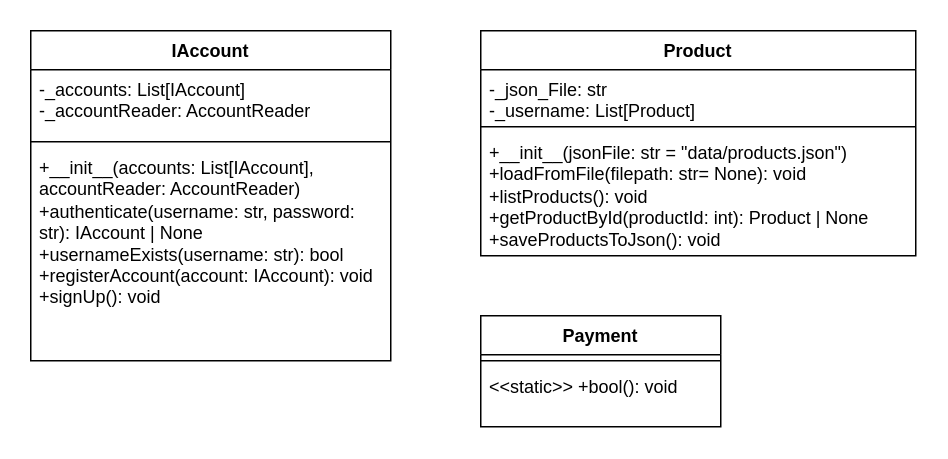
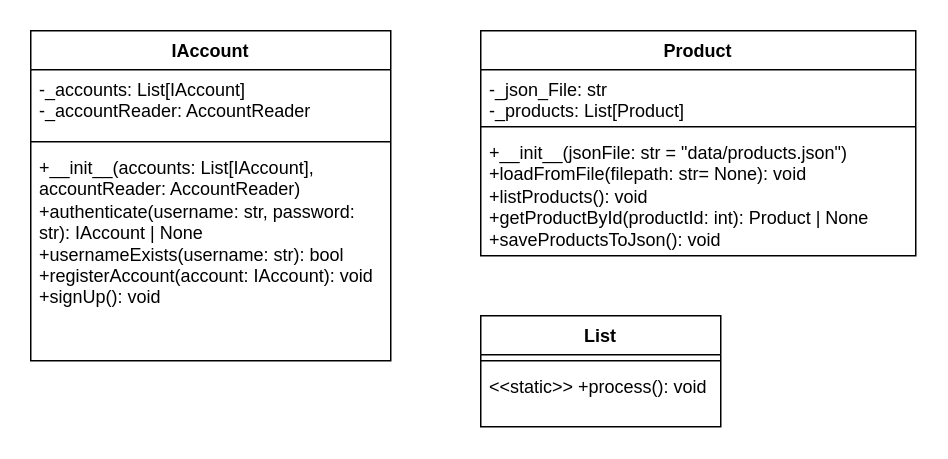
  <mxCell id="0" />
  <mxCell id="1" parent="0" />
  <mxCell id="2" value="IAccount" style="swimlane;fontStyle=1;align=center;verticalAlign=top;childLayout=stackLayout;horizontal=1;startSize=26;horizontalStack=0;resizeParent=1;resizeParentMax=0;resizeLast=0;collapsible=1;marginBottom=0;whiteSpace=wrap;html=1;" vertex="1" parent="1"><mxGeometry x="20" y="20" width="240" height="220" as="geometry" /></mxCell>
  <mxCell id="3" value="&lt;div&gt;-_accounts: List[IAccount]&lt;/div&gt;&lt;div&gt;-_accountReader: AccountReader&lt;/div&gt;&lt;div&gt;&lt;br&gt;&lt;/div&gt;" style="text;strokeColor=none;fillColor=none;align=left;verticalAlign=top;spacingLeft=4;spacingRight=4;overflow=hidden;rotatable=0;points=[[0,0.5],[1,0.5]];portConstraint=eastwest;whiteSpace=wrap;html=1;" vertex="1" parent="2"><mxGeometry y="26" width="240" height="44" as="geometry" /></mxCell>
  <mxCell id="4" value="" style="line;strokeWidth=1;fillColor=none;align=left;verticalAlign=middle;spacingTop=-1;spacingLeft=3;spacingRight=3;rotatable=0;labelPosition=right;points=[];portConstraint=eastwest;strokeColor=inherit;" vertex="1" parent="2"><mxGeometry y="70" width="240" height="8" as="geometry" /></mxCell>
  <mxCell id="5" value="&lt;div&gt;+__init__(accounts: List[IAccount], accountReader: AccountReader)&lt;/div&gt;&lt;div&gt;+authenticate(username: str, password: str): IAccount | None&lt;/div&gt;&lt;div&gt;+usernameExists(username: str): bool&lt;/div&gt;&lt;div&gt;+registerAccount(account: IAccount): void&lt;/div&gt;&lt;div&gt;+signUp(): void&lt;/div&gt;" style="text;strokeColor=none;fillColor=none;align=left;verticalAlign=top;spacingLeft=4;spacingRight=4;overflow=hidden;rotatable=0;points=[[0,0.5],[1,0.5]];portConstraint=eastwest;whiteSpace=wrap;html=1;" vertex="1" parent="2"><mxGeometry y="78" width="240" height="142" as="geometry" /></mxCell>
- <mxCell id="6" value="Payment" style="swimlane;fontStyle=1;align=center;verticalAlign=top;childLayout=stackLayout;horizontal=1;startSize=26;horizontalStack=0;resizeParent=1;resizeParentMax=0;resizeLast=0;collapsible=1;marginBottom=0;whiteSpace=wrap;html=1;" vertex="1" parent="1"><mxGeometry x="320" y="210" width="160" height="74" as="geometry" /></mxCell>
+ <mxCell id="6" value="List" style="swimlane;fontStyle=1;align=center;verticalAlign=top;childLayout=stackLayout;horizontal=1;startSize=26;horizontalStack=0;resizeParent=1;resizeParentMax=0;resizeLast=0;collapsible=1;marginBottom=0;whiteSpace=wrap;html=1;" vertex="1" parent="1"><mxGeometry x="320" y="210" width="160" height="74" as="geometry" /></mxCell>
  <mxCell id="7" value="" style="line;strokeWidth=1;fillColor=none;align=left;verticalAlign=middle;spacingTop=-1;spacingLeft=3;spacingRight=3;rotatable=0;labelPosition=right;points=[];portConstraint=eastwest;strokeColor=inherit;" vertex="1" parent="6"><mxGeometry y="26" width="160" height="8" as="geometry" /></mxCell>
- <mxCell id="8" value="&lt;div&gt;&amp;lt;&amp;lt;static&amp;gt;&amp;gt;&amp;nbsp;&lt;span style=&quot;background-color: transparent; color: light-dark(rgb(0, 0, 0), rgb(255, 255, 255));&quot;&gt;+bool(): void&lt;/span&gt;&lt;/div&gt;" style="text;strokeColor=none;fillColor=none;align=left;verticalAlign=top;spacingLeft=4;spacingRight=4;overflow=hidden;rotatable=0;points=[[0,0.5],[1,0.5]];portConstraint=eastwest;whiteSpace=wrap;html=1;" vertex="1" parent="6"><mxGeometry y="34" width="160" height="40" as="geometry" /></mxCell>
+ <mxCell id="8" value="&lt;div&gt;&amp;lt;&amp;lt;static&amp;gt;&amp;gt;&amp;nbsp;&lt;span style=&quot;background-color: transparent; color: light-dark(rgb(0, 0, 0), rgb(255, 255, 255));&quot;&gt;+process(): void&lt;/span&gt;&lt;/div&gt;" style="text;strokeColor=none;fillColor=none;align=left;verticalAlign=top;spacingLeft=4;spacingRight=4;overflow=hidden;rotatable=0;points=[[0,0.5],[1,0.5]];portConstraint=eastwest;whiteSpace=wrap;html=1;" vertex="1" parent="6"><mxGeometry y="34" width="160" height="40" as="geometry" /></mxCell>
  <mxCell id="9" value="Product" style="swimlane;fontStyle=1;align=center;verticalAlign=top;childLayout=stackLayout;horizontal=1;startSize=26;horizontalStack=0;resizeParent=1;resizeParentMax=0;resizeLast=0;collapsible=1;marginBottom=0;whiteSpace=wrap;html=1;" vertex="1" parent="1"><mxGeometry x="320" y="20" width="290" height="150" as="geometry" /></mxCell>
- <mxCell id="10" value="-_json_File: str&lt;div&gt;-_username: List[Product]&lt;/div&gt;" style="text;strokeColor=none;fillColor=none;align=left;verticalAlign=top;spacingLeft=4;spacingRight=4;overflow=hidden;rotatable=0;points=[[0,0.5],[1,0.5]];portConstraint=eastwest;whiteSpace=wrap;html=1;" vertex="1" parent="9"><mxGeometry y="26" width="290" height="34" as="geometry" /></mxCell>
+ <mxCell id="10" value="-_json_File: str&lt;div&gt;-_products: List[Product]&lt;/div&gt;" style="text;strokeColor=none;fillColor=none;align=left;verticalAlign=top;spacingLeft=4;spacingRight=4;overflow=hidden;rotatable=0;points=[[0,0.5],[1,0.5]];portConstraint=eastwest;whiteSpace=wrap;html=1;" vertex="1" parent="9"><mxGeometry y="26" width="290" height="34" as="geometry" /></mxCell>
  <mxCell id="11" value="" style="line;strokeWidth=1;fillColor=none;align=left;verticalAlign=middle;spacingTop=-1;spacingLeft=3;spacingRight=3;rotatable=0;labelPosition=right;points=[];portConstraint=eastwest;strokeColor=inherit;" vertex="1" parent="9"><mxGeometry y="60" width="290" height="8" as="geometry" /></mxCell>
  <mxCell id="12" value="&lt;div&gt;+__init__(jsonFile: str = &quot;data/products.json&quot;)&lt;/div&gt;&lt;div&gt;+loadFromFile(filepath: str= None): void&lt;/div&gt;&lt;div&gt;+listProducts(): void&lt;span style=&quot;background-color: transparent; color: light-dark(rgb(0, 0, 0), rgb(255, 255, 255));&quot;&gt;&amp;nbsp; &amp;nbsp; &amp;nbsp; &amp;nbsp;&amp;nbsp;&lt;/span&gt;&lt;/div&gt;&lt;div&gt;&lt;span style=&quot;background-color: transparent; color: light-dark(rgb(0, 0, 0), rgb(255, 255, 255));&quot;&gt;+getProductById(productId: int): Product | None&lt;/span&gt;&lt;/div&gt;&lt;div&gt;+saveProductsToJson(): void&lt;/div&gt;" style="text;strokeColor=none;fillColor=none;align=left;verticalAlign=top;spacingLeft=4;spacingRight=4;overflow=hidden;rotatable=0;points=[[0,0.5],[1,0.5]];portConstraint=eastwest;whiteSpace=wrap;html=1;" vertex="1" parent="9"><mxGeometry y="68" width="290" height="82" as="geometry" /></mxCell>
